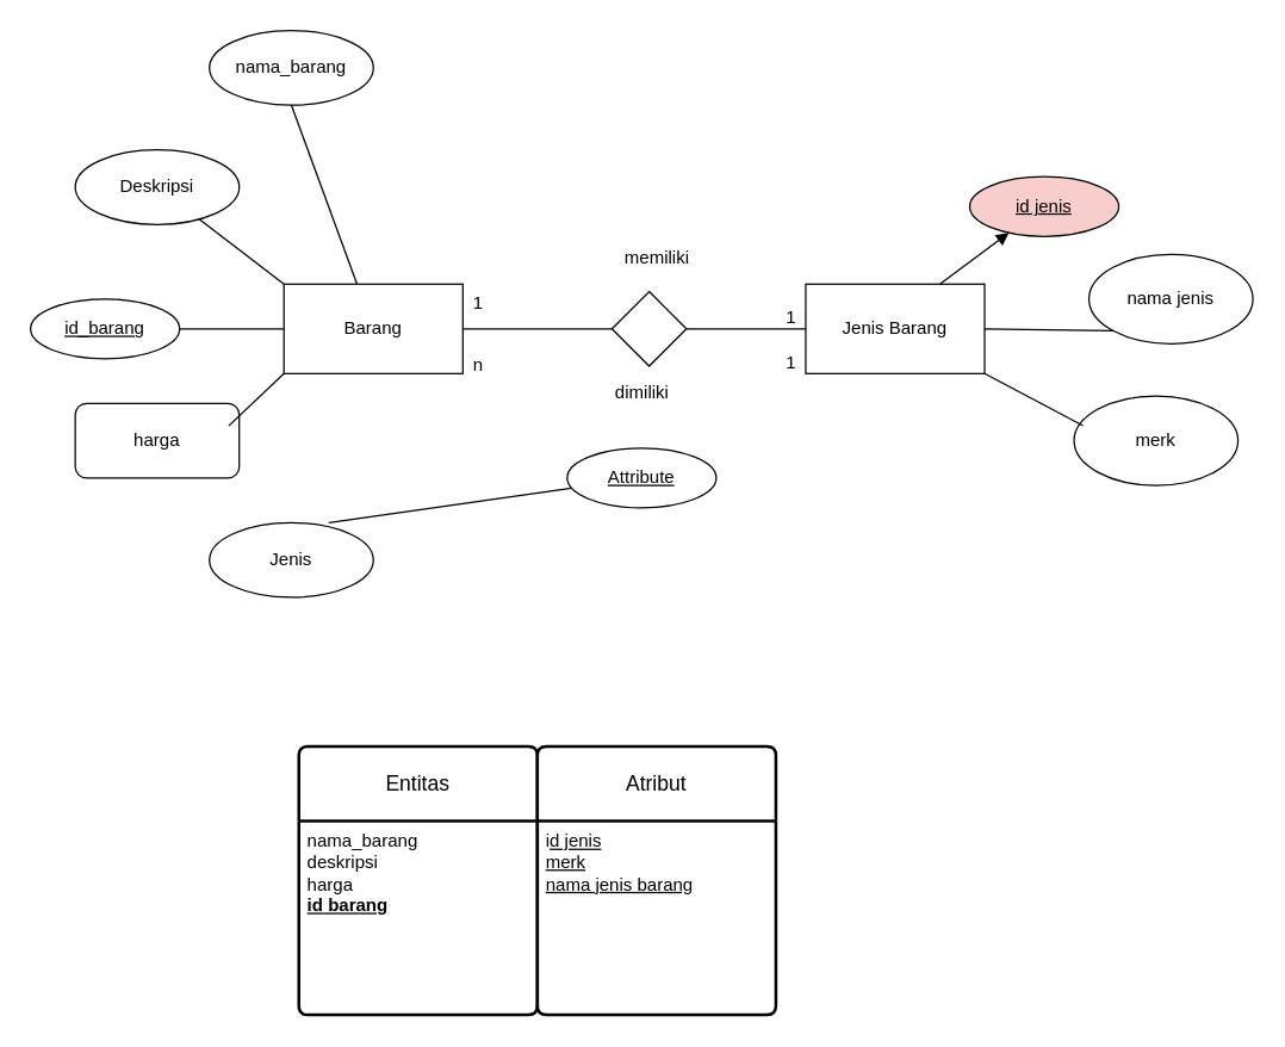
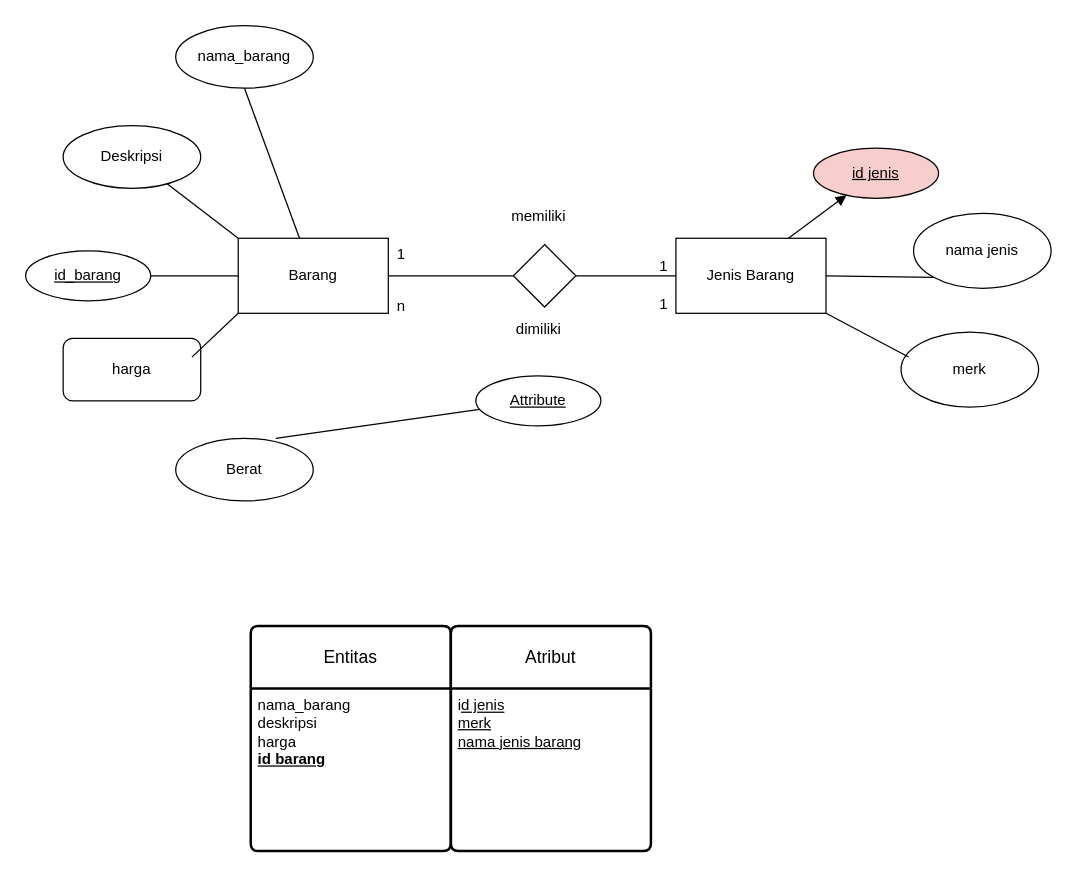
  <mxCell id="0" />
  <mxCell id="1" parent="0" />
  <mxCell id="2" value="Barang" style="rounded=0;whiteSpace=wrap;html=1;" vertex="1" parent="1"><mxGeometry x="190" y="190" width="120" height="60" as="geometry" /></mxCell>
  <mxCell id="3" value="Jenis Barang" style="rounded=0;whiteSpace=wrap;html=1;" vertex="1" parent="1"><mxGeometry x="540" y="190" width="120" height="60" as="geometry" /></mxCell>
  <mxCell id="4" value="Deskripsi" style="ellipse;whiteSpace=wrap;html=1;" vertex="1" parent="1"><mxGeometry x="50" y="100" width="110" height="50" as="geometry" /></mxCell>
  <mxCell id="5" value="nama_barang" style="ellipse;whiteSpace=wrap;html=1;" vertex="1" parent="1"><mxGeometry x="140" y="20" width="110" height="50" as="geometry" /></mxCell>
- <mxCell id="6" value="Jenis" style="ellipse;whiteSpace=wrap;html=1;" vertex="1" parent="1"><mxGeometry x="140" y="350" width="110" height="50" as="geometry" /></mxCell>
+ <mxCell id="6" value="Berat" style="ellipse;whiteSpace=wrap;html=1;" vertex="1" parent="1"><mxGeometry x="140" y="350" width="110" height="50" as="geometry" /></mxCell>
  <mxCell id="7" value="harga" style="whiteSpace=wrap;html=1;rounded=1;" vertex="1" parent="1"><mxGeometry x="50" y="270" width="110" height="50" as="geometry" /></mxCell>
  <mxCell id="8" value="" style="endArrow=none;html=1;rounded=0;entryX=0;entryY=0;entryDx=0;entryDy=0;" edge="1" parent="1" source="4" target="2"><mxGeometry width="50" height="50" relative="1" as="geometry"><mxPoint x="410" y="260" as="sourcePoint" /><mxPoint x="460" y="210" as="targetPoint" /></mxGeometry></mxCell>
  <mxCell id="9" value="" style="endArrow=none;html=1;rounded=0;" edge="1" parent="1" source="24" target="2"><mxGeometry width="50" height="50" relative="1" as="geometry"><mxPoint x="130" y="220" as="sourcePoint" /><mxPoint x="460" y="210" as="targetPoint" /></mxGeometry></mxCell>
  <mxCell id="10" value="" style="endArrow=none;html=1;rounded=0;exitX=0.936;exitY=0.3;exitDx=0;exitDy=0;exitPerimeter=0;" edge="1" parent="1" source="7"><mxGeometry width="50" height="50" relative="1" as="geometry"><mxPoint x="410" y="260" as="sourcePoint" /><mxPoint x="190" y="250" as="targetPoint" /></mxGeometry></mxCell>
  <mxCell id="11" value="" style="endArrow=none;html=1;rounded=0;exitX=0.727;exitY=0;exitDx=0;exitDy=0;exitPerimeter=0;" edge="1" parent="1" source="6" target="27"><mxGeometry width="50" height="50" relative="1" as="geometry"><mxPoint x="410" y="260" as="sourcePoint" /><mxPoint x="460" y="210" as="targetPoint" /></mxGeometry></mxCell>
  <mxCell id="12" value="" style="endArrow=none;html=1;rounded=0;entryX=0.5;entryY=1;entryDx=0;entryDy=0;" edge="1" parent="1" source="2" target="5"><mxGeometry width="50" height="50" relative="1" as="geometry"><mxPoint x="410" y="260" as="sourcePoint" /><mxPoint x="460" y="210" as="targetPoint" /></mxGeometry></mxCell>
  <mxCell id="13" value="" style="rhombus;whiteSpace=wrap;html=1;" vertex="1" parent="1"><mxGeometry x="410" y="195" width="50" height="50" as="geometry" /></mxCell>
  <mxCell id="14" value="" style="endArrow=none;html=1;rounded=0;entryX=0;entryY=0.5;entryDx=0;entryDy=0;exitX=1;exitY=0.5;exitDx=0;exitDy=0;" edge="1" parent="1" source="2" target="13"><mxGeometry width="50" height="50" relative="1" as="geometry"><mxPoint x="410" y="260" as="sourcePoint" /><mxPoint x="460" y="210" as="targetPoint" /></mxGeometry></mxCell>
  <mxCell id="15" value="" style="endArrow=none;html=1;rounded=0;entryX=1;entryY=0.5;entryDx=0;entryDy=0;" edge="1" parent="1" source="3" target="13"><mxGeometry width="50" height="50" relative="1" as="geometry"><mxPoint x="410" y="260" as="sourcePoint" /><mxPoint x="460" y="210" as="targetPoint" /></mxGeometry></mxCell>
- <mxCell id="16" value="memiliki" style="text;html=1;align=center;verticalAlign=middle;resizable=0;points=[];autosize=1;strokeColor=none;fillColor=none;" vertex="1" parent="1"><mxGeometry x="405" y="158" width="70" height="30" as="geometry" /></mxCell>
+ <mxCell id="16" value="memiliki" style="text;html=1;align=center;verticalAlign=middle;resizable=0;points=[];autosize=1;strokeColor=none;fillColor=none;" vertex="1" parent="1"><mxGeometry x="395" y="158" width="70" height="30" as="geometry" /></mxCell>
  <mxCell id="17" value="dimiliki" style="text;html=1;align=center;verticalAlign=middle;resizable=0;points=[];autosize=1;strokeColor=none;fillColor=none;" vertex="1" parent="1"><mxGeometry x="400" y="248" width="60" height="30" as="geometry" /></mxCell>
  <mxCell id="18" value="nama jenis" style="ellipse;whiteSpace=wrap;html=1;" vertex="1" parent="1"><mxGeometry x="730" y="170" width="110" height="60" as="geometry" /></mxCell>
  <mxCell id="19" value="" style="endArrow=none;html=1;rounded=0;entryX=0;entryY=1;entryDx=0;entryDy=0;exitX=1;exitY=0.5;exitDx=0;exitDy=0;" edge="1" parent="1" source="3" target="18"><mxGeometry width="50" height="50" relative="1" as="geometry"><mxPoint x="410" y="260" as="sourcePoint" /><mxPoint x="460" y="210" as="targetPoint" /></mxGeometry></mxCell>
  <mxCell id="20" value="1" style="text;html=1;align=center;verticalAlign=middle;resizable=0;points=[];autosize=1;strokeColor=none;fillColor=none;" vertex="1" parent="1"><mxGeometry x="305" y="188" width="30" height="30" as="geometry" /></mxCell>
  <mxCell id="21" value="1" style="text;html=1;align=center;verticalAlign=middle;resizable=0;points=[];autosize=1;strokeColor=none;fillColor=none;" vertex="1" parent="1"><mxGeometry x="515" y="198" width="30" height="30" as="geometry" /></mxCell>
  <mxCell id="22" value="n" style="text;html=1;align=center;verticalAlign=middle;resizable=0;points=[];autosize=1;strokeColor=none;fillColor=none;" vertex="1" parent="1"><mxGeometry x="305" y="230" width="30" height="30" as="geometry" /></mxCell>
  <mxCell id="23" value="1" style="text;html=1;align=center;verticalAlign=middle;resizable=0;points=[];autosize=1;strokeColor=none;fillColor=none;" vertex="1" parent="1"><mxGeometry x="515" y="228" width="30" height="30" as="geometry" /></mxCell>
  <mxCell id="24" value="id_barang" style="ellipse;whiteSpace=wrap;html=1;align=center;fontStyle=4;" vertex="1" parent="1"><mxGeometry x="20" y="200" width="100" height="40" as="geometry" /></mxCell>
  <mxCell id="25" value="merk" style="ellipse;whiteSpace=wrap;html=1;" vertex="1" parent="1"><mxGeometry x="720" y="265" width="110" height="60" as="geometry" /></mxCell>
  <mxCell id="26" value="" style="endArrow=none;html=1;rounded=0;exitX=0.055;exitY=0.333;exitDx=0;exitDy=0;exitPerimeter=0;entryX=1;entryY=1;entryDx=0;entryDy=0;" edge="1" parent="1" source="25" target="3"><mxGeometry width="50" height="50" relative="1" as="geometry"><mxPoint x="410" y="260" as="sourcePoint" /><mxPoint x="460" y="210" as="targetPoint" /></mxGeometry></mxCell>
  <mxCell id="27" value="Attribute" style="ellipse;whiteSpace=wrap;html=1;align=center;fontStyle=4;" vertex="1" parent="1"><mxGeometry x="380" y="300" width="100" height="40" as="geometry" /></mxCell>
  <mxCell id="28" value="id jenis" style="ellipse;whiteSpace=wrap;html=1;align=center;fontStyle=4;fillColor=#f8cecc;" vertex="1" parent="1"><mxGeometry x="650" y="118" width="100" height="40" as="geometry" /></mxCell>
  <mxCell id="29" value="" style="endArrow=block;html=1;rounded=0;exitX=0.75;exitY=0;exitDx=0;exitDy=0;" edge="1" parent="1" source="3" target="28"><mxGeometry width="50" height="50" relative="1" as="geometry"><mxPoint x="410" y="350" as="sourcePoint" /><mxPoint x="460" y="300" as="targetPoint" /></mxGeometry></mxCell>
  <mxCell id="30" value="Entitas" style="swimlane;childLayout=stackLayout;horizontal=1;startSize=50;horizontalStack=0;rounded=1;fontSize=14;fontStyle=0;strokeWidth=2;resizeParent=0;resizeLast=1;shadow=0;dashed=0;align=center;arcSize=4;whiteSpace=wrap;html=1;" vertex="1" parent="1"><mxGeometry x="200" y="500" width="160" height="180" as="geometry" /></mxCell>
  <mxCell id="31" value="&lt;div&gt;nama_barang&lt;/div&gt;&lt;div&gt;deskripsi&lt;/div&gt;&lt;div&gt;harga&lt;/div&gt;&lt;div&gt;&lt;b&gt;&lt;u&gt;id barang&lt;/u&gt;&lt;/b&gt;&lt;/div&gt;" style="align=left;strokeColor=none;fillColor=none;spacingLeft=4;fontSize=12;verticalAlign=top;resizable=0;rotatable=0;part=1;html=1;" vertex="1" parent="30"><mxGeometry y="50" width="160" height="130" as="geometry" /></mxCell>
  <mxCell id="32" value="Atribut" style="swimlane;childLayout=stackLayout;horizontal=1;startSize=50;horizontalStack=0;rounded=1;fontSize=14;fontStyle=0;strokeWidth=2;resizeParent=0;resizeLast=1;shadow=0;dashed=0;align=center;arcSize=4;whiteSpace=wrap;html=1;" vertex="1" parent="1"><mxGeometry x="360" y="500" width="160" height="180" as="geometry" /></mxCell>
  <mxCell id="33" value="&lt;div&gt;i&lt;u&gt;d jenis&lt;/u&gt;&lt;/div&gt;&lt;div&gt;&lt;u&gt;merk&lt;/u&gt;&lt;/div&gt;&lt;div&gt;&lt;u&gt;nama jenis barang&lt;/u&gt;&lt;/div&gt;" style="align=left;strokeColor=none;fillColor=none;spacingLeft=4;fontSize=12;verticalAlign=top;resizable=0;rotatable=0;part=1;html=1;" vertex="1" parent="32"><mxGeometry y="50" width="160" height="130" as="geometry" /></mxCell>
